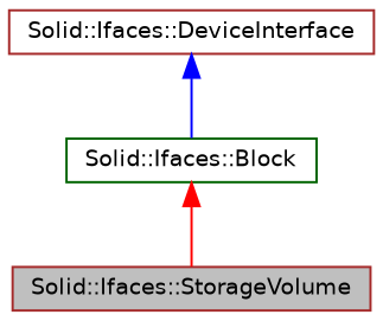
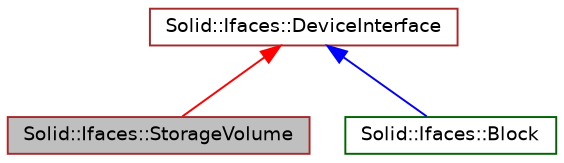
  digraph {
    node [color=brown fillcolor=white fontname=Helvetica fontsize=10 shape=record style=filled]
    edge [dir=back fontname=Helvetica fontsize=10 labelfontname=Helvetica labelfontsize=10 style=solid]
    n1 [fillcolor=grey75 fontcolor=black height=0.2 label="Solid::Ifaces::StorageVolume" width=0.4]
    n2 [color=darkgreen height=0.2 label="Solid::Ifaces::Block" width=0.4]
    n3 [height=0.2 label="Solid::Ifaces::DeviceInterface" width=0.4]
-   n2 -> n1 [color=red]
+   n3 -> n1 [color=red]
    n3 -> n2 [color=blue]
  }
